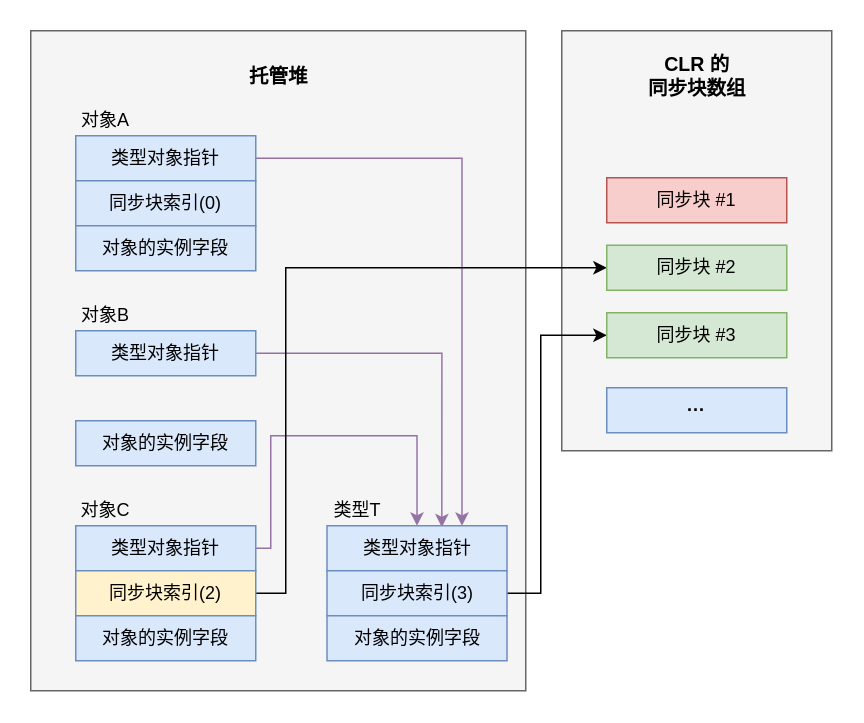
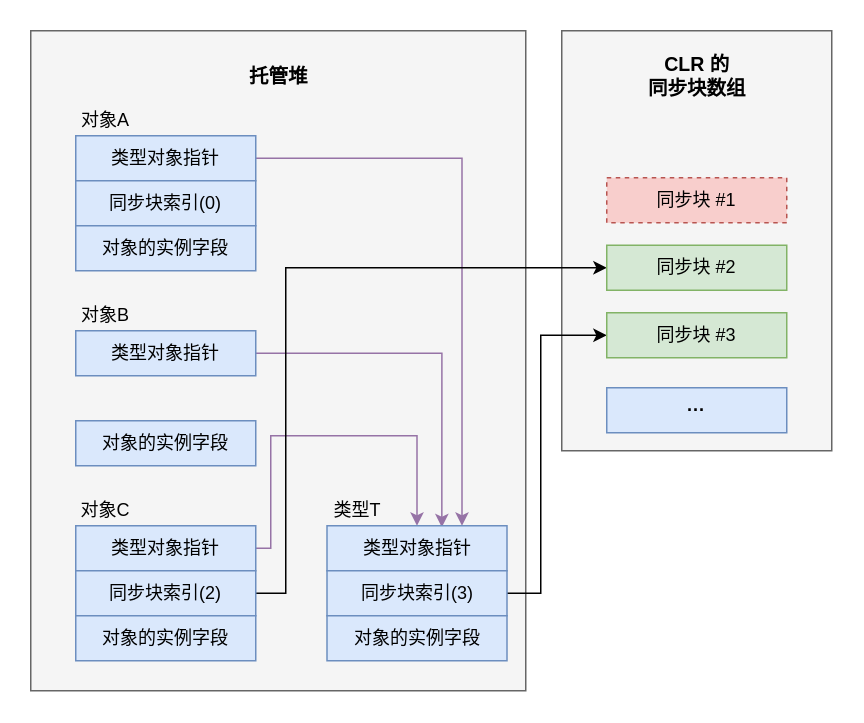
  <mxCell id="0" />
  <mxCell id="1" parent="0" />
  <mxCell id="2" value="" style="rounded=0;whiteSpace=wrap;html=1;fillColor=#f5f5f5;strokeColor=#666666;fontColor=#333333;" vertex="1" parent="1"><mxGeometry x="374" y="20" width="180" height="280" as="geometry" /></mxCell>
  <mxCell id="3" value="" style="rounded=0;whiteSpace=wrap;html=1;fillColor=#f5f5f5;strokeColor=#666666;fontColor=#333333;" vertex="1" parent="1"><mxGeometry x="20" y="20" width="330" height="440" as="geometry" /></mxCell>
  <mxCell id="4" style="edgeStyle=orthogonalEdgeStyle;rounded=0;orthogonalLoop=1;jettySize=auto;html=1;entryX=0.75;entryY=0;entryDx=0;entryDy=0;fontSize=13;fillColor=#e1d5e7;strokeColor=#9673a6;" edge="1" parent="1" source="5" target="16"><mxGeometry relative="1" as="geometry" /></mxCell>
  <mxCell id="5" value="类型对象指针" style="rounded=0;whiteSpace=wrap;html=1;fillColor=#dae8fc;strokeColor=#6c8ebf;" vertex="1" parent="1"><mxGeometry x="50" y="90" width="120" height="30" as="geometry" /></mxCell>
  <mxCell id="6" value="同步块索引(0)" style="rounded=0;whiteSpace=wrap;html=1;fillColor=#dae8fc;strokeColor=#6c8ebf;" vertex="1" parent="1"><mxGeometry x="50" y="120" width="120" height="30" as="geometry" /></mxCell>
  <mxCell id="7" value="对象的实例字段" style="rounded=0;whiteSpace=wrap;html=1;fillColor=#dae8fc;strokeColor=#6c8ebf;" vertex="1" parent="1"><mxGeometry x="50" y="150" width="120" height="30" as="geometry" /></mxCell>
  <mxCell id="8" style="edgeStyle=orthogonalEdgeStyle;rounded=0;orthogonalLoop=1;jettySize=auto;html=1;entryX=0.638;entryY=0.033;entryDx=0;entryDy=0;entryPerimeter=0;fontSize=13;fillColor=#e1d5e7;strokeColor=#9673a6;" edge="1" parent="1" source="9" target="16"><mxGeometry relative="1" as="geometry" /></mxCell>
  <mxCell id="9" value="类型对象指针" style="rounded=0;whiteSpace=wrap;html=1;fillColor=#dae8fc;strokeColor=#6c8ebf;" vertex="1" parent="1"><mxGeometry x="50" y="220" width="120" height="30" as="geometry" /></mxCell>
  <mxCell id="10" value="对象的实例字段" style="rounded=0;whiteSpace=wrap;html=1;fillColor=#dae8fc;strokeColor=#6c8ebf;" vertex="1" parent="1"><mxGeometry x="50" y="280" width="120" height="30" as="geometry" /></mxCell>
  <mxCell id="11" style="edgeStyle=orthogonalEdgeStyle;rounded=0;orthogonalLoop=1;jettySize=auto;html=1;entryX=0.5;entryY=0;entryDx=0;entryDy=0;fontSize=13;fillColor=#e1d5e7;strokeColor=#9673a6;" edge="1" parent="1" source="12" target="16"><mxGeometry relative="1" as="geometry"><Array as="points"><mxPoint x="180" y="365" /><mxPoint x="180" y="290" /><mxPoint x="278" y="290" /></Array></mxGeometry></mxCell>
  <mxCell id="12" value="类型对象指针" style="rounded=0;whiteSpace=wrap;html=1;fillColor=#dae8fc;strokeColor=#6c8ebf;" vertex="1" parent="1"><mxGeometry x="50" y="350" width="120" height="30" as="geometry" /></mxCell>
  <mxCell id="13" style="edgeStyle=orthogonalEdgeStyle;rounded=0;orthogonalLoop=1;jettySize=auto;html=1;entryX=0;entryY=0.5;entryDx=0;entryDy=0;fontSize=13;" edge="1" parent="1" source="14" target="25"><mxGeometry relative="1" as="geometry"><Array as="points"><mxPoint x="190" y="395" /><mxPoint x="190" y="178" /></Array></mxGeometry></mxCell>
- <mxCell id="14" value="同步块索引(2)" style="rounded=0;whiteSpace=wrap;html=1;fillColor=#fff2cc;strokeColor=#6c8ebf;" vertex="1" parent="1"><mxGeometry x="50" y="380" width="120" height="30" as="geometry" /></mxCell>
+ <mxCell id="14" value="同步块索引(2)" style="rounded=0;whiteSpace=wrap;html=1;fillColor=#dae8fc;strokeColor=#6c8ebf;" vertex="1" parent="1"><mxGeometry x="50" y="380" width="120" height="30" as="geometry" /></mxCell>
  <mxCell id="15" value="对象的实例字段" style="rounded=0;whiteSpace=wrap;html=1;fillColor=#dae8fc;strokeColor=#6c8ebf;" vertex="1" parent="1"><mxGeometry x="50" y="410" width="120" height="30" as="geometry" /></mxCell>
  <mxCell id="16" value="类型对象指针" style="rounded=0;whiteSpace=wrap;html=1;fillColor=#dae8fc;strokeColor=#6c8ebf;" vertex="1" parent="1"><mxGeometry x="217.5" y="350" width="120" height="30" as="geometry" /></mxCell>
  <mxCell id="17" style="edgeStyle=orthogonalEdgeStyle;rounded=0;orthogonalLoop=1;jettySize=auto;html=1;entryX=0;entryY=0.5;entryDx=0;entryDy=0;fontSize=13;" edge="1" parent="1" source="18" target="26"><mxGeometry relative="1" as="geometry"><Array as="points"><mxPoint x="360" y="395" /><mxPoint x="360" y="223" /></Array></mxGeometry></mxCell>
  <mxCell id="18" value="同步块索引(3)" style="rounded=0;whiteSpace=wrap;html=1;fillColor=#dae8fc;strokeColor=#6c8ebf;" vertex="1" parent="1"><mxGeometry x="217.5" y="380" width="120" height="30" as="geometry" /></mxCell>
  <mxCell id="19" value="对象的实例字段" style="rounded=0;whiteSpace=wrap;html=1;fillColor=#dae8fc;strokeColor=#6c8ebf;" vertex="1" parent="1"><mxGeometry x="217.5" y="410" width="120" height="30" as="geometry" /></mxCell>
  <mxCell id="20" value="对象A" style="text;html=1;strokeColor=none;fillColor=none;align=center;verticalAlign=middle;whiteSpace=wrap;rounded=0;" vertex="1" parent="1"><mxGeometry x="50" y="70" width="40" height="20" as="geometry" /></mxCell>
  <mxCell id="21" value="类型T" style="text;html=1;strokeColor=none;fillColor=none;align=center;verticalAlign=middle;whiteSpace=wrap;rounded=0;" vertex="1" parent="1"><mxGeometry x="217.5" y="330" width="40" height="20" as="geometry" /></mxCell>
  <mxCell id="22" value="对象B" style="text;html=1;strokeColor=none;fillColor=none;align=center;verticalAlign=middle;whiteSpace=wrap;rounded=0;" vertex="1" parent="1"><mxGeometry x="50" y="200" width="40" height="20" as="geometry" /></mxCell>
  <mxCell id="23" value="对象C" style="text;html=1;strokeColor=none;fillColor=none;align=center;verticalAlign=middle;whiteSpace=wrap;rounded=0;" vertex="1" parent="1"><mxGeometry x="50" y="330" width="40" height="20" as="geometry" /></mxCell>
- <mxCell id="24" value="同步块 #1" style="rounded=0;whiteSpace=wrap;html=1;fillColor=#f8cecc;strokeColor=#b85450;" vertex="1" parent="1"><mxGeometry x="404" y="118" width="120" height="30" as="geometry" /></mxCell>
+ <mxCell id="24" value="同步块 #1" style="rounded=0;whiteSpace=wrap;html=1;fillColor=#f8cecc;strokeColor=#b85450;dashed=1;" vertex="1" parent="1"><mxGeometry x="404" y="118" width="120" height="30" as="geometry" /></mxCell>
  <mxCell id="25" value="同步块 #2" style="rounded=0;whiteSpace=wrap;html=1;fillColor=#d5e8d4;strokeColor=#82b366;" vertex="1" parent="1"><mxGeometry x="404" y="163" width="120" height="30" as="geometry" /></mxCell>
  <mxCell id="26" value="同步块 #3" style="rounded=0;whiteSpace=wrap;html=1;fillColor=#d5e8d4;strokeColor=#82b366;" vertex="1" parent="1"><mxGeometry x="404" y="208" width="120" height="30" as="geometry" /></mxCell>
  <mxCell id="27" value="&lt;b&gt;···&lt;/b&gt;" style="rounded=0;whiteSpace=wrap;html=1;fillColor=#dae8fc;strokeColor=#6c8ebf;" vertex="1" parent="1"><mxGeometry x="404" y="258" width="120" height="30" as="geometry" /></mxCell>
  <mxCell id="28" value="托管堆" style="text;html=1;strokeColor=none;fillColor=none;align=center;verticalAlign=middle;whiteSpace=wrap;rounded=0;fontStyle=1;fontSize=13;" vertex="1" parent="1"><mxGeometry x="152.5" y="40" width="65" height="20" as="geometry" /></mxCell>
  <mxCell id="29" value="CLR 的&lt;br&gt;同步块数组" style="text;html=1;strokeColor=none;fillColor=none;align=center;verticalAlign=middle;whiteSpace=wrap;rounded=0;fontStyle=1;fontSize=13;" vertex="1" parent="1"><mxGeometry x="422.75" y="40" width="82.5" height="20" as="geometry" /></mxCell>
